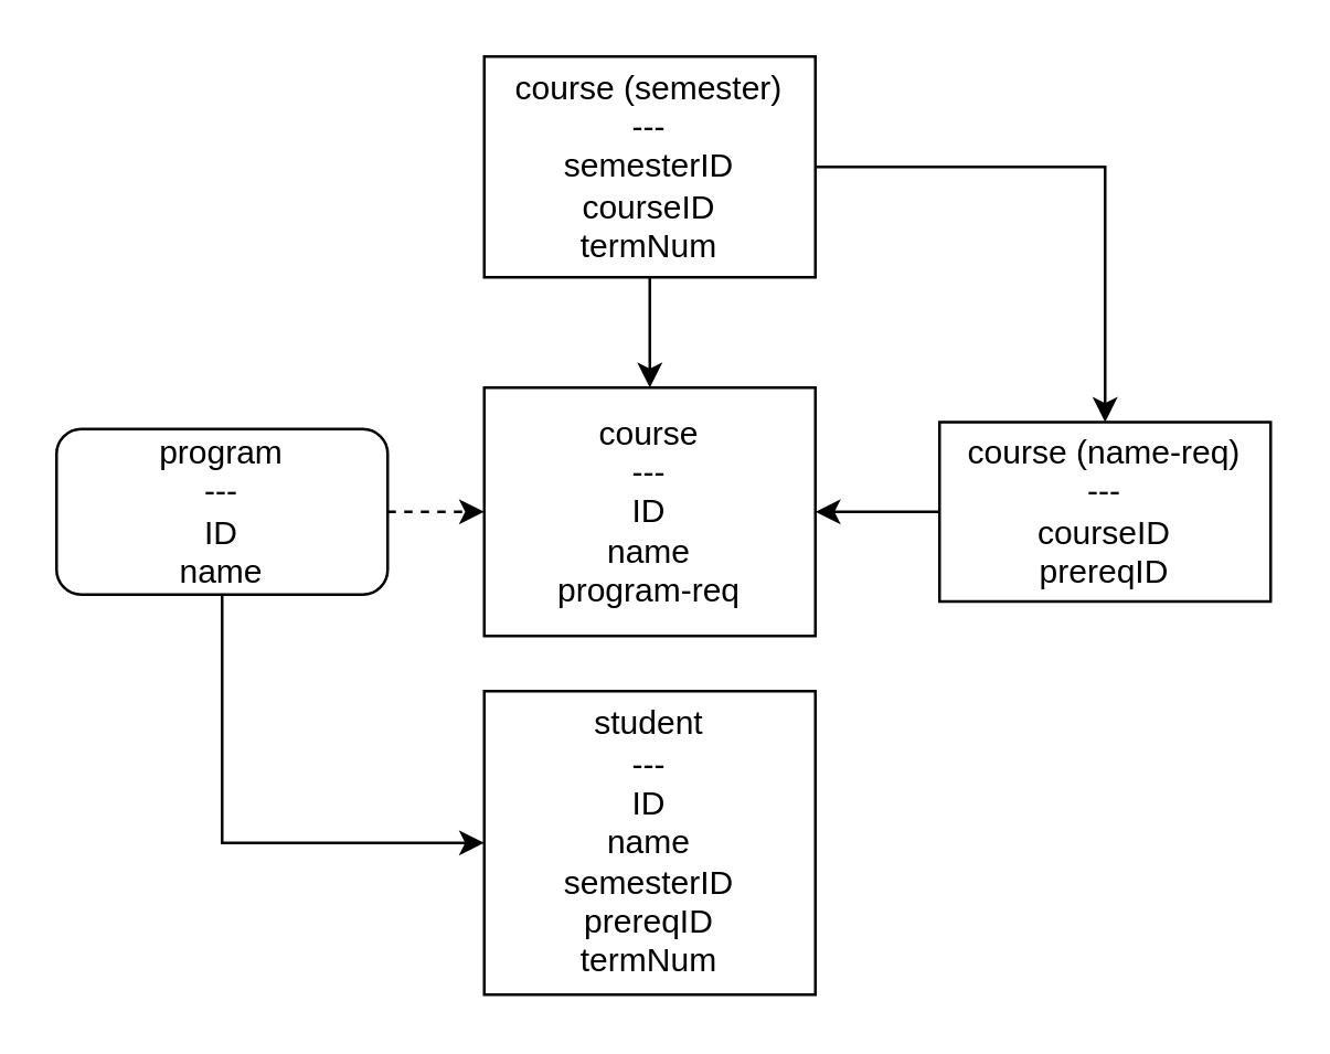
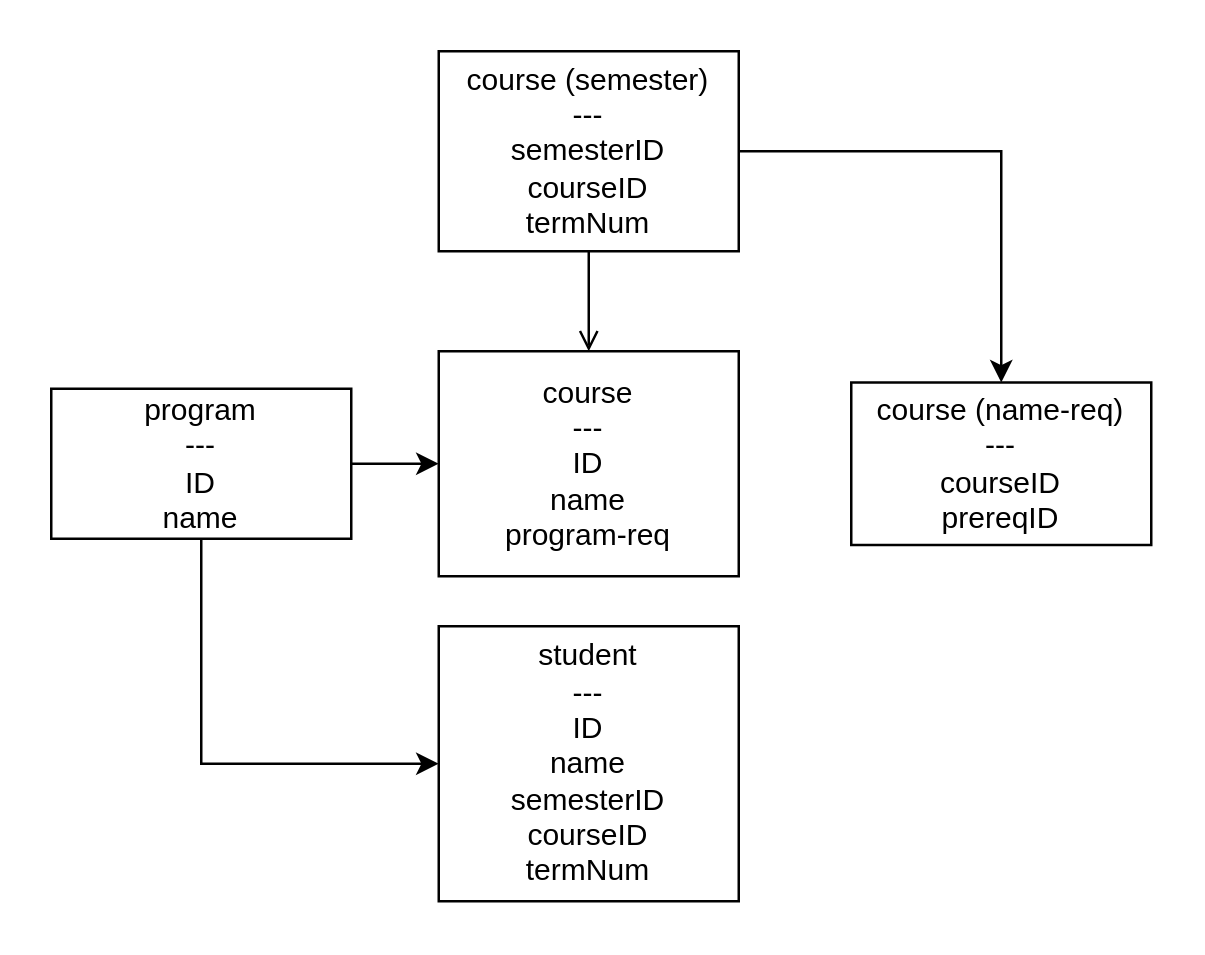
  <mxCell id="0" />
  <mxCell id="1" parent="0" />
- <mxCell id="2" value="" style="edgeStyle=orthogonalEdgeStyle;rounded=0;orthogonalLoop=1;jettySize=auto;html=1;" edge="1" parent="1" source="4" target="8"><mxGeometry relative="1" as="geometry" /></mxCell>
+ <mxCell id="2" value="" style="edgeStyle=orthogonalEdgeStyle;rounded=0;orthogonalLoop=1;jettySize=auto;html=1;endArrow=open;" edge="1" parent="1" source="4" target="8"><mxGeometry relative="1" as="geometry" /></mxCell>
  <mxCell id="3" style="edgeStyle=orthogonalEdgeStyle;rounded=0;orthogonalLoop=1;jettySize=auto;html=1;exitX=1;exitY=0.5;exitDx=0;exitDy=0;" edge="1" parent="1" source="4" target="11"><mxGeometry relative="1" as="geometry" /></mxCell>
  <mxCell id="4" value="course (semester)&lt;br&gt;---&lt;br&gt;semesterID&lt;br&gt;courseID&lt;br&gt;termNum" style="rounded=0;whiteSpace=wrap;html=1;" vertex="1" parent="1"><mxGeometry x="175" y="20" width="120" height="80" as="geometry" /></mxCell>
- <mxCell id="5" style="edgeStyle=orthogonalEdgeStyle;rounded=0;orthogonalLoop=1;jettySize=auto;html=1;exitX=1;exitY=0.5;exitDx=0;exitDy=0;entryX=0;entryY=0.5;entryDx=0;entryDy=0;dashed=1;" edge="1" parent="1" source="7" target="8"><mxGeometry relative="1" as="geometry" /></mxCell>
+ <mxCell id="5" style="edgeStyle=orthogonalEdgeStyle;rounded=0;orthogonalLoop=1;jettySize=auto;html=1;exitX=1;exitY=0.5;exitDx=0;exitDy=0;entryX=0;entryY=0.5;entryDx=0;entryDy=0;" edge="1" parent="1" source="7" target="8"><mxGeometry relative="1" as="geometry" /></mxCell>
  <mxCell id="6" style="edgeStyle=orthogonalEdgeStyle;rounded=0;orthogonalLoop=1;jettySize=auto;html=1;exitX=0.5;exitY=1;exitDx=0;exitDy=0;entryX=0;entryY=0.5;entryDx=0;entryDy=0;" edge="1" parent="1" source="7" target="9"><mxGeometry relative="1" as="geometry" /></mxCell>
- <mxCell id="7" value="program&lt;br&gt;---&lt;br&gt;ID&lt;br&gt;name" style="whiteSpace=wrap;html=1;rounded=1;" vertex="1" parent="1"><mxGeometry x="20" y="155" width="120" height="60" as="geometry" /></mxCell>
+ <mxCell id="7" value="program&lt;br&gt;---&lt;br&gt;ID&lt;br&gt;name" style="rounded=0;whiteSpace=wrap;html=1;" vertex="1" parent="1"><mxGeometry x="20" y="155" width="120" height="60" as="geometry" /></mxCell>
  <mxCell id="8" value="course&lt;br&gt;---&lt;br&gt;ID&lt;br&gt;name&lt;br&gt;program-req" style="rounded=0;whiteSpace=wrap;html=1;" vertex="1" parent="1"><mxGeometry x="175" y="140" width="120" height="90" as="geometry" /></mxCell>
- <mxCell id="9" value="student&lt;br&gt;---&lt;br&gt;ID&lt;br&gt;name&lt;br&gt;semesterID&lt;br&gt;prereqID&lt;br&gt;termNum" style="rounded=0;whiteSpace=wrap;html=1;" vertex="1" parent="1"><mxGeometry x="175" y="250" width="120" height="110" as="geometry" /></mxCell>
- <mxCell id="10" value="" style="edgeStyle=orthogonalEdgeStyle;rounded=0;orthogonalLoop=1;jettySize=auto;html=1;" edge="1" parent="1" source="11" target="8"><mxGeometry relative="1" as="geometry" /></mxCell>
+ <mxCell id="9" value="student&lt;br&gt;---&lt;br&gt;ID&lt;br&gt;name&lt;br&gt;semesterID&lt;br&gt;courseID&lt;br&gt;termNum" style="rounded=0;whiteSpace=wrap;html=1;" vertex="1" parent="1"><mxGeometry x="175" y="250" width="120" height="110" as="geometry" /></mxCell>
  <mxCell id="11" value="course (name-req)&lt;br&gt;---&lt;br&gt;courseID&lt;br&gt;prereqID" style="rounded=0;whiteSpace=wrap;html=1;" vertex="1" parent="1"><mxGeometry x="340" y="152.5" width="120" height="65" as="geometry" /></mxCell>
